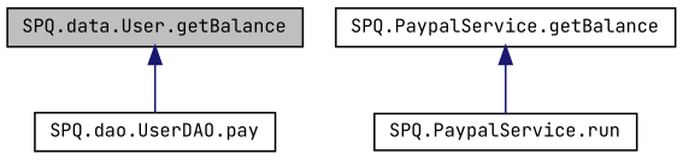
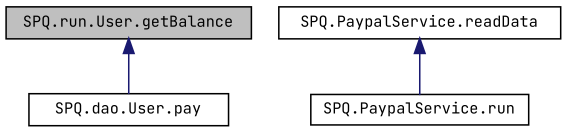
  digraph {
    fontname="JetBrains Mono"
    rankdir=TB
    node [color=black fillcolor=white fontname="JetBrains Mono" fontsize=10 shape=record style=filled]
    edge [color=midnightblue dir=back fontname="JetBrains Mono" fontsize=10 labelfontname=Helvetica labelfontsize=10 style=solid]
-   n1 [fillcolor=grey75 fontcolor=black height=0.2 label="SPQ.data.User.getBalance" width=0.4]
-   n2 [height=0.2 label="SPQ.dao.UserDAO.pay" width=0.4]
-   n3 [height=0.2 label="SPQ.PaypalService.getBalance" width=0.4]
+   n1 [fillcolor=grey75 fontcolor=black height=0.2 label="SPQ.run.User.getBalance" width=0.4]
+   n2 [height=0.2 label="SPQ.dao.User.pay" width=0.4]
+   n3 [height=0.2 label="SPQ.PaypalService.readData" width=0.4]
    n4 [height=0.2 label="SPQ.PaypalService.run" width=0.4]
    n1 -> n2
    n3 -> n4
  }
